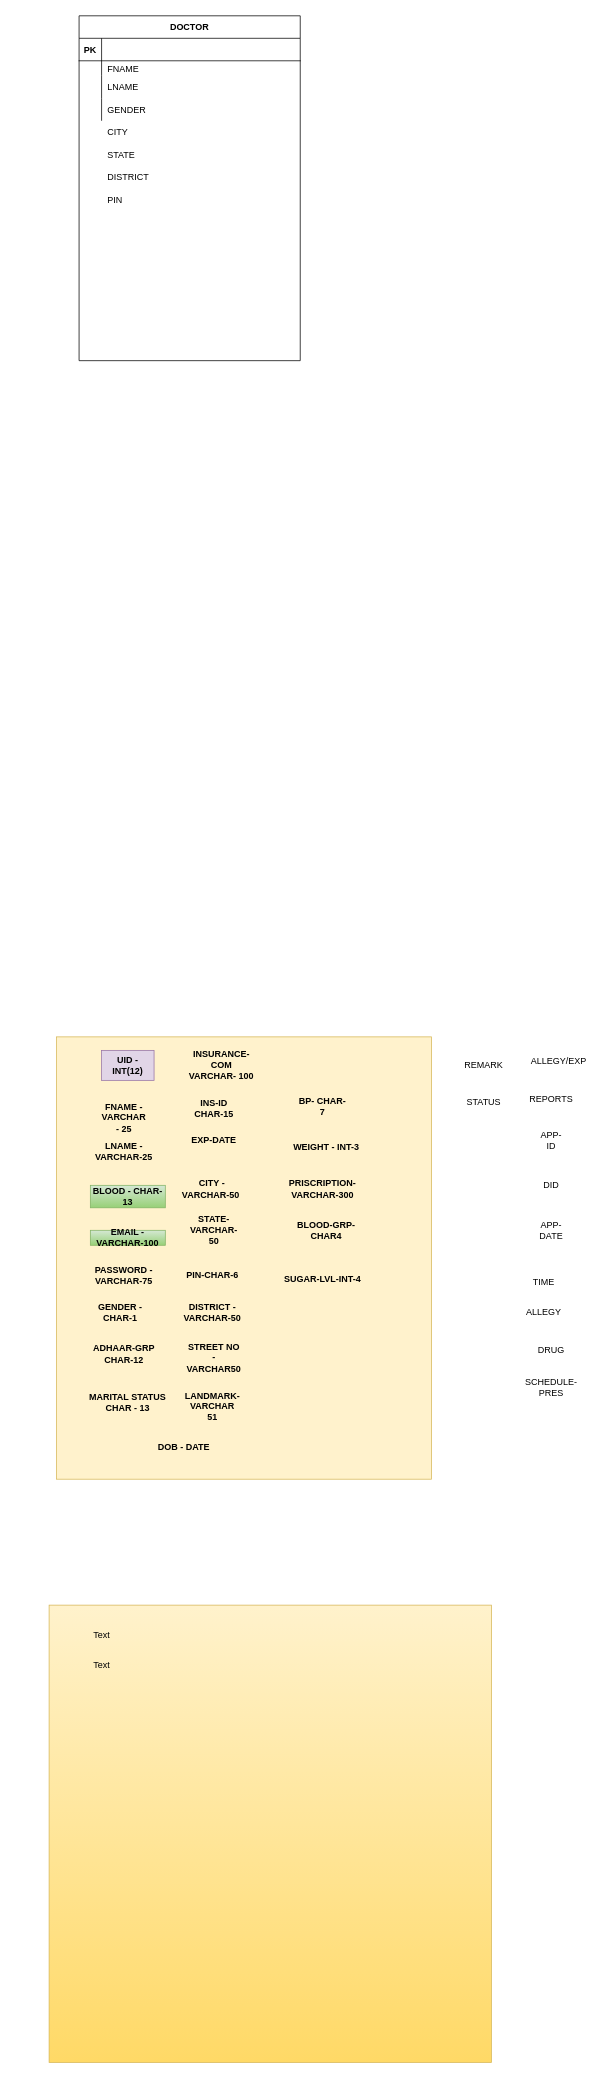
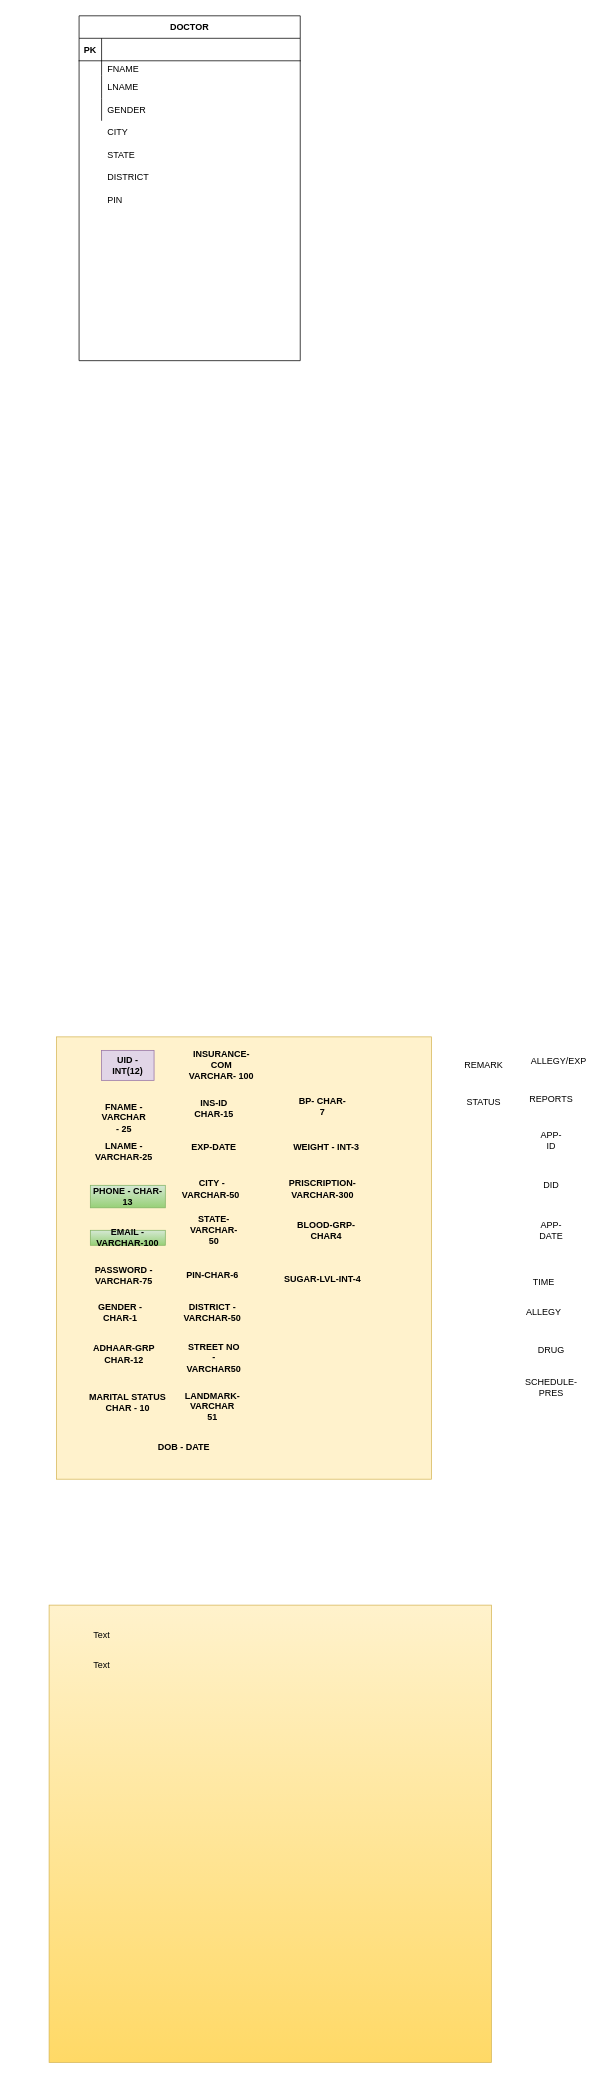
  <mxCell id="0" />
  <mxCell id="1" parent="0" />
  <mxCell id="2" value="" style="rounded=0;whiteSpace=wrap;html=1;align=left;fillColor=#fff2cc;strokeColor=#d6b656;" vertex="1" parent="1"><mxGeometry x="75" y="1382" width="500" height="590" as="geometry" /></mxCell>
  <mxCell id="3" value="&lt;b&gt;UID - INT(12)&lt;/b&gt;" style="text;html=1;strokeColor=#9673a6;fillColor=#e1d5e7;align=center;verticalAlign=middle;whiteSpace=wrap;rounded=0;" vertex="1" parent="1"><mxGeometry x="135" y="1400" width="70" height="40" as="geometry" /></mxCell>
  <mxCell id="4" value="&lt;b&gt;FNAME - VARCHAR - 25&lt;/b&gt;" style="text;html=1;strokeColor=none;fillColor=none;align=center;verticalAlign=middle;whiteSpace=wrap;rounded=0;" vertex="1" parent="1"><mxGeometry x="145" y="1480" width="40" height="20" as="geometry" /></mxCell>
  <mxCell id="5" value="&lt;b&gt;LNAME - VARCHAR-25&lt;/b&gt;" style="text;html=1;strokeColor=none;fillColor=none;align=center;verticalAlign=middle;whiteSpace=wrap;rounded=0;" vertex="1" parent="1"><mxGeometry x="120" y="1510" width="90" height="50" as="geometry" /></mxCell>
  <mxCell id="6" value="&lt;b&gt;DOB - DATE&lt;/b&gt;" style="text;html=1;strokeColor=none;fillColor=none;align=center;verticalAlign=middle;whiteSpace=wrap;rounded=0;" vertex="1" parent="1"><mxGeometry x="190" y="1920" width="110" height="20" as="geometry" /></mxCell>
- <mxCell id="7" value="&lt;b&gt;BLOOD - CHAR-13&lt;/b&gt;" style="text;html=1;strokeColor=#82b366;fillColor=#d5e8d4;align=center;verticalAlign=middle;whiteSpace=wrap;rounded=0;gradientColor=#97d077;" vertex="1" parent="1"><mxGeometry x="120" y="1580" width="100" height="30" as="geometry" /></mxCell>
+ <mxCell id="7" value="&lt;b&gt;PHONE - CHAR-13&lt;/b&gt;" style="text;html=1;strokeColor=#82b366;fillColor=#d5e8d4;align=center;verticalAlign=middle;whiteSpace=wrap;rounded=0;gradientColor=#97d077;" vertex="1" parent="1"><mxGeometry x="120" y="1580" width="100" height="30" as="geometry" /></mxCell>
  <mxCell id="8" value="&lt;b&gt;EMAIL - VARCHAR-100&lt;/b&gt;" style="text;html=1;strokeColor=#82b366;fillColor=#d5e8d4;align=center;verticalAlign=middle;whiteSpace=wrap;rounded=0;gradientColor=#97d077;" vertex="1" parent="1"><mxGeometry x="120" y="1640" width="100" height="20" as="geometry" /></mxCell>
  <mxCell id="9" value="&lt;b&gt;PASSWORD - VARCHAR-75&lt;/b&gt;" style="text;html=1;strokeColor=none;fillColor=none;align=center;verticalAlign=middle;whiteSpace=wrap;rounded=0;" vertex="1" parent="1"><mxGeometry x="120" y="1690" width="90" height="20" as="geometry" /></mxCell>
  <mxCell id="10" value="&lt;b&gt;GENDER - CHAR-1&lt;/b&gt;" style="text;html=1;strokeColor=none;fillColor=none;align=center;verticalAlign=middle;whiteSpace=wrap;rounded=0;" vertex="1" parent="1"><mxGeometry x="120" y="1740" width="80" height="20" as="geometry" /></mxCell>
  <mxCell id="11" value="&lt;b&gt;ADHAAR-GRP&lt;br&gt;CHAR-12&lt;/b&gt;" style="text;html=1;strokeColor=none;fillColor=none;align=center;verticalAlign=middle;whiteSpace=wrap;rounded=0;" vertex="1" parent="1"><mxGeometry x="120" y="1790" width="90" height="30" as="geometry" /></mxCell>
- <mxCell id="12" value="&lt;b&gt;MARITAL STATUS&lt;br&gt;CHAR - 13&lt;/b&gt;" style="text;html=1;strokeColor=none;fillColor=none;align=center;verticalAlign=middle;whiteSpace=wrap;rounded=0;" vertex="1" parent="1"><mxGeometry x="115" y="1850" width="110" height="40" as="geometry" /></mxCell>
+ <mxCell id="12" value="&lt;b&gt;MARITAL STATUS&lt;br&gt;CHAR - 10&lt;/b&gt;" style="text;html=1;strokeColor=none;fillColor=none;align=center;verticalAlign=middle;whiteSpace=wrap;rounded=0;" vertex="1" parent="1"><mxGeometry x="115" y="1850" width="110" height="40" as="geometry" /></mxCell>
  <mxCell id="13" value="&lt;b&gt;INSURANCE-COM&lt;br&gt;VARCHAR- 100&lt;/b&gt;" style="text;html=1;strokeColor=none;fillColor=none;align=center;verticalAlign=middle;whiteSpace=wrap;rounded=0;" vertex="1" parent="1"><mxGeometry x="245" y="1405" width="100" height="30" as="geometry" /></mxCell>
  <mxCell id="14" value="&lt;b&gt;INS-ID&lt;br&gt;CHAR-15&lt;/b&gt;" style="text;html=1;strokeColor=none;fillColor=none;align=center;verticalAlign=middle;whiteSpace=wrap;rounded=0;" vertex="1" parent="1"><mxGeometry x="225" y="1455" width="120" height="45" as="geometry" /></mxCell>
- <mxCell id="15" value="&lt;b&gt;EXP-DATE&lt;/b&gt;" style="text;html=1;strokeColor=none;fillColor=none;align=center;verticalAlign=middle;whiteSpace=wrap;rounded=0;" vertex="1" parent="1"><mxGeometry x="245" y="1510" width="80" height="20" as="geometry" /></mxCell>
+ <mxCell id="15" value="&lt;b&gt;EXP-DATE&lt;/b&gt;" style="text;html=1;strokeColor=none;fillColor=none;align=center;verticalAlign=middle;whiteSpace=wrap;rounded=0;" vertex="1" parent="1"><mxGeometry x="245" y="1520" width="80" height="20" as="geometry" /></mxCell>
  <mxCell id="16" value="&lt;b&gt;CITY - VARCHAR-50&amp;nbsp;&lt;/b&gt;" style="text;html=1;strokeColor=none;fillColor=none;align=center;verticalAlign=middle;whiteSpace=wrap;rounded=0;" vertex="1" parent="1"><mxGeometry x="240" y="1570" width="85" height="30" as="geometry" /></mxCell>
  <mxCell id="17" value="&lt;b&gt;PIN-CHAR-6&lt;/b&gt;" style="text;html=1;strokeColor=none;fillColor=none;align=center;verticalAlign=middle;whiteSpace=wrap;rounded=0;" vertex="1" parent="1"><mxGeometry x="242.5" y="1690" width="80" height="20" as="geometry" /></mxCell>
  <mxCell id="18" value="STATE-VARCHAR- 50" style="text;html=1;strokeColor=none;fillColor=none;align=center;verticalAlign=middle;whiteSpace=wrap;rounded=0;fontStyle=1" vertex="1" parent="1"><mxGeometry x="250" y="1630" width="70" height="20" as="geometry" /></mxCell>
  <mxCell id="19" value="&lt;b&gt;DISTRICT - VARCHAR-50&lt;/b&gt;" style="text;html=1;strokeColor=none;fillColor=none;align=center;verticalAlign=middle;whiteSpace=wrap;rounded=0;" vertex="1" parent="1"><mxGeometry x="242.5" y="1725" width="80" height="50" as="geometry" /></mxCell>
  <mxCell id="20" value="&lt;b&gt;LANDMARK-&lt;br&gt;VARCHAR 51&lt;/b&gt;" style="text;html=1;strokeColor=none;fillColor=none;align=center;verticalAlign=middle;whiteSpace=wrap;rounded=0;" vertex="1" parent="1"><mxGeometry x="262.5" y="1870" width="40" height="10" as="geometry" /></mxCell>
  <mxCell id="21" value="&lt;b&gt;STREET NO - VARCHAR50&lt;/b&gt;" style="text;html=1;strokeColor=none;fillColor=none;align=center;verticalAlign=middle;whiteSpace=wrap;rounded=0;" vertex="1" parent="1"><mxGeometry x="265" y="1800" width="40" height="20" as="geometry" /></mxCell>
  <mxCell id="22" value="&lt;b&gt;BLOOD-GRP- CHAR4&lt;/b&gt;" style="text;html=1;strokeColor=none;fillColor=none;align=center;verticalAlign=middle;whiteSpace=wrap;rounded=0;" vertex="1" parent="1"><mxGeometry x="395" y="1630" width="80" height="20" as="geometry" /></mxCell>
  <mxCell id="23" value="&lt;b&gt;SUGAR-LVL-INT-4&lt;/b&gt;" style="text;html=1;strokeColor=none;fillColor=none;align=center;verticalAlign=middle;whiteSpace=wrap;rounded=0;" vertex="1" parent="1"><mxGeometry x="375" y="1690" width="110" height="30" as="geometry" /></mxCell>
  <mxCell id="24" value="&lt;b&gt;BP- CHAR-7&lt;/b&gt;" style="text;html=1;strokeColor=none;fillColor=none;align=center;verticalAlign=middle;whiteSpace=wrap;rounded=0;" vertex="1" parent="1"><mxGeometry x="395" y="1460" width="70" height="30" as="geometry" /></mxCell>
  <mxCell id="25" value="REPORTS" style="text;html=1;strokeColor=none;fillColor=none;align=center;verticalAlign=middle;whiteSpace=wrap;rounded=0;" vertex="1" parent="1"><mxGeometry x="715" y="1455" width="40" height="20" as="geometry" /></mxCell>
  <mxCell id="26" value="&lt;b&gt;WEIGHT - INT-3&lt;/b&gt;" style="text;html=1;strokeColor=none;fillColor=none;align=center;verticalAlign=middle;whiteSpace=wrap;rounded=0;" vertex="1" parent="1"><mxGeometry x="385" y="1520" width="100" height="20" as="geometry" /></mxCell>
  <mxCell id="27" value="&lt;b&gt;PRISCRIPTION-&lt;br&gt;VARCHAR-300&lt;/b&gt;" style="text;html=1;strokeColor=none;fillColor=none;align=center;verticalAlign=middle;whiteSpace=wrap;rounded=0;" vertex="1" parent="1"><mxGeometry x="380" y="1570" width="100" height="30" as="geometry" /></mxCell>
  <mxCell id="28" value="APP-ID" style="text;html=1;strokeColor=none;fillColor=none;align=center;verticalAlign=middle;whiteSpace=wrap;rounded=0;" vertex="1" parent="1"><mxGeometry x="715" y="1510" width="40" height="20" as="geometry" /></mxCell>
  <mxCell id="29" value="DID" style="text;html=1;strokeColor=none;fillColor=none;align=center;verticalAlign=middle;whiteSpace=wrap;rounded=0;" vertex="1" parent="1"><mxGeometry x="715" y="1570" width="40" height="20" as="geometry" /></mxCell>
  <mxCell id="30" value="APP-DATE" style="text;html=1;strokeColor=none;fillColor=none;align=center;verticalAlign=middle;whiteSpace=wrap;rounded=0;" vertex="1" parent="1"><mxGeometry x="715" y="1630" width="40" height="20" as="geometry" /></mxCell>
  <mxCell id="31" value="TIME" style="text;html=1;strokeColor=none;fillColor=none;align=center;verticalAlign=middle;whiteSpace=wrap;rounded=0;" vertex="1" parent="1"><mxGeometry x="705" y="1700" width="40" height="20" as="geometry" /></mxCell>
  <mxCell id="32" value="REMARK" style="text;html=1;strokeColor=none;fillColor=none;align=center;verticalAlign=middle;whiteSpace=wrap;rounded=0;" vertex="1" parent="1"><mxGeometry x="625" y="1410" width="40" height="20" as="geometry" /></mxCell>
  <mxCell id="33" value="STATUS" style="text;html=1;strokeColor=none;fillColor=none;align=center;verticalAlign=middle;whiteSpace=wrap;rounded=0;" vertex="1" parent="1"><mxGeometry x="625" y="1460" width="40" height="20" as="geometry" /></mxCell>
  <mxCell id="34" value="ALLEGY" style="text;html=1;strokeColor=none;fillColor=none;align=center;verticalAlign=middle;whiteSpace=wrap;rounded=0;" vertex="1" parent="1"><mxGeometry x="705" y="1740" width="40" height="20" as="geometry" /></mxCell>
  <mxCell id="35" value="DRUG" style="text;html=1;strokeColor=none;fillColor=none;align=center;verticalAlign=middle;whiteSpace=wrap;rounded=0;" vertex="1" parent="1"><mxGeometry x="715" y="1790" width="40" height="20" as="geometry" /></mxCell>
  <mxCell id="36" value="SCHEDULE-PRES" style="text;html=1;strokeColor=none;fillColor=none;align=center;verticalAlign=middle;whiteSpace=wrap;rounded=0;" vertex="1" parent="1"><mxGeometry x="715" y="1840" width="40" height="20" as="geometry" /></mxCell>
  <mxCell id="37" value="ALLEGY/EXP" style="text;html=1;strokeColor=none;fillColor=none;align=center;verticalAlign=middle;whiteSpace=wrap;rounded=0;" vertex="1" parent="1"><mxGeometry x="725" y="1405" width="40" height="20" as="geometry" /></mxCell>
  <mxCell id="38" value="DOCTOR" style="shape=table;startSize=30;container=1;collapsible=1;childLayout=tableLayout;fixedRows=1;rowLines=0;fontStyle=1;align=center;resizeLast=1;" vertex="1" parent="1"><mxGeometry x="105" y="20" width="295" height="460" as="geometry" /></mxCell>
  <mxCell id="39" value="" style="shape=partialRectangle;collapsible=0;dropTarget=0;pointerEvents=0;fillColor=none;top=0;left=0;bottom=1;right=0;points=[[0,0.5],[1,0.5]];portConstraint=eastwest;" vertex="1" parent="38"><mxGeometry y="30" width="295" height="30" as="geometry" /></mxCell>
  <mxCell id="40" value="PK" style="shape=partialRectangle;connectable=0;fillColor=none;top=0;left=0;bottom=0;right=0;fontStyle=1;overflow=hidden;" vertex="1" parent="39"><mxGeometry width="30" height="30" as="geometry" /></mxCell>
  <mxCell id="41" value="" style="shape=partialRectangle;collapsible=0;dropTarget=0;pointerEvents=0;fillColor=none;top=0;left=0;bottom=0;right=0;points=[[0,0.5],[1,0.5]];portConstraint=eastwest;" vertex="1" parent="38"><mxGeometry y="60" width="295" height="20" as="geometry" /></mxCell>
  <mxCell id="42" value="" style="shape=partialRectangle;connectable=0;fillColor=none;top=0;left=0;bottom=0;right=0;editable=1;overflow=hidden;" vertex="1" parent="41"><mxGeometry width="30" height="20" as="geometry" /></mxCell>
  <mxCell id="43" value="FNAME" style="shape=partialRectangle;connectable=0;fillColor=none;top=0;left=0;bottom=0;right=0;align=left;spacingLeft=6;overflow=hidden;" vertex="1" parent="41"><mxGeometry x="30" width="265" height="20" as="geometry" /></mxCell>
  <mxCell id="44" value="" style="shape=partialRectangle;collapsible=0;dropTarget=0;pointerEvents=0;fillColor=none;top=0;left=0;bottom=0;right=0;points=[[0,0.5],[1,0.5]];portConstraint=eastwest;" vertex="1" parent="38"><mxGeometry y="80" width="295" height="30" as="geometry" /></mxCell>
  <mxCell id="45" value="" style="shape=partialRectangle;connectable=0;fillColor=none;top=0;left=0;bottom=0;right=0;editable=1;overflow=hidden;" vertex="1" parent="44"><mxGeometry width="30" height="30" as="geometry" /></mxCell>
  <mxCell id="46" value="LNAME" style="shape=partialRectangle;connectable=0;fillColor=none;top=0;left=0;bottom=0;right=0;align=left;spacingLeft=6;overflow=hidden;" vertex="1" parent="44"><mxGeometry x="30" width="265" height="30" as="geometry" /></mxCell>
  <mxCell id="47" value="" style="shape=partialRectangle;collapsible=0;dropTarget=0;pointerEvents=0;fillColor=none;top=0;left=0;bottom=0;right=0;points=[[0,0.5],[1,0.5]];portConstraint=eastwest;" vertex="1" parent="38"><mxGeometry y="110" width="295" height="30" as="geometry" /></mxCell>
  <mxCell id="48" value="" style="shape=partialRectangle;connectable=0;fillColor=none;top=0;left=0;bottom=0;right=0;editable=1;overflow=hidden;" vertex="1" parent="47"><mxGeometry width="30" height="30" as="geometry" /></mxCell>
  <mxCell id="49" value="GENDER" style="shape=partialRectangle;connectable=0;fillColor=none;top=0;left=0;bottom=0;right=0;align=left;spacingLeft=6;overflow=hidden;" vertex="1" parent="47"><mxGeometry x="30" width="265" height="30" as="geometry" /></mxCell>
  <mxCell id="50" style="edgeStyle=orthogonalEdgeStyle;rounded=0;orthogonalLoop=1;jettySize=auto;html=1;exitX=0.5;exitY=1;exitDx=0;exitDy=0;" edge="1" parent="1"><mxGeometry relative="1" as="geometry"><mxPoint x="20" y="2110" as="sourcePoint" /><mxPoint x="20" y="2110" as="targetPoint" /></mxGeometry></mxCell>
  <mxCell id="51" value="" style="whiteSpace=wrap;html=1;gradientColor=#ffd966;fillColor=#fff2cc;strokeColor=#d6b656;" vertex="1" parent="1"><mxGeometry x="65" y="2140" width="590" height="610" as="geometry" /></mxCell>
  <mxCell id="52" value="Text" style="text;html=1;align=center;verticalAlign=middle;resizable=0;points=[];autosize=1;" vertex="1" parent="1"><mxGeometry x="115" y="2170" width="40" height="20" as="geometry" /></mxCell>
  <mxCell id="53" value="Text" style="text;html=1;align=center;verticalAlign=middle;resizable=0;points=[];autosize=1;" vertex="1" parent="1"><mxGeometry x="115" y="2210" width="40" height="20" as="geometry" /></mxCell>
  <mxCell id="54" value="CITY" style="shape=partialRectangle;connectable=0;fillColor=none;top=0;left=0;bottom=0;right=0;align=left;spacingLeft=6;overflow=hidden;" vertex="1" parent="1"><mxGeometry x="135" y="160" width="265" height="30" as="geometry" /></mxCell>
  <mxCell id="55" value="STATE" style="shape=partialRectangle;connectable=0;fillColor=none;top=0;left=0;bottom=0;right=0;align=left;spacingLeft=6;overflow=hidden;" vertex="1" parent="1"><mxGeometry x="135" y="190" width="265" height="30" as="geometry" /></mxCell>
  <mxCell id="56" value="DISTRICT" style="shape=partialRectangle;connectable=0;fillColor=none;top=0;left=0;bottom=0;right=0;align=left;spacingLeft=6;overflow=hidden;" vertex="1" parent="1"><mxGeometry x="135" y="220" width="265" height="30" as="geometry" /></mxCell>
  <mxCell id="57" value="PIN" style="shape=partialRectangle;connectable=0;fillColor=none;top=0;left=0;bottom=0;right=0;align=left;spacingLeft=6;overflow=hidden;" vertex="1" parent="1"><mxGeometry x="135" y="250" width="265" height="30" as="geometry" /></mxCell>
